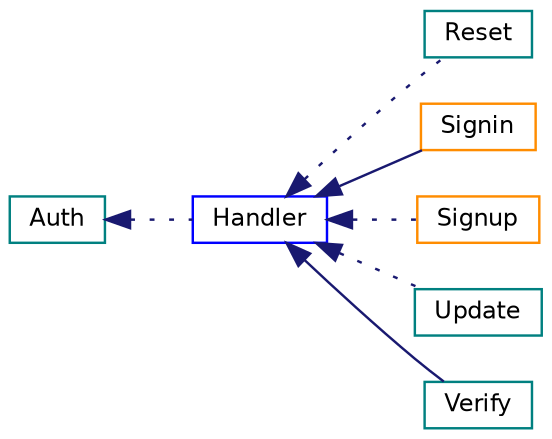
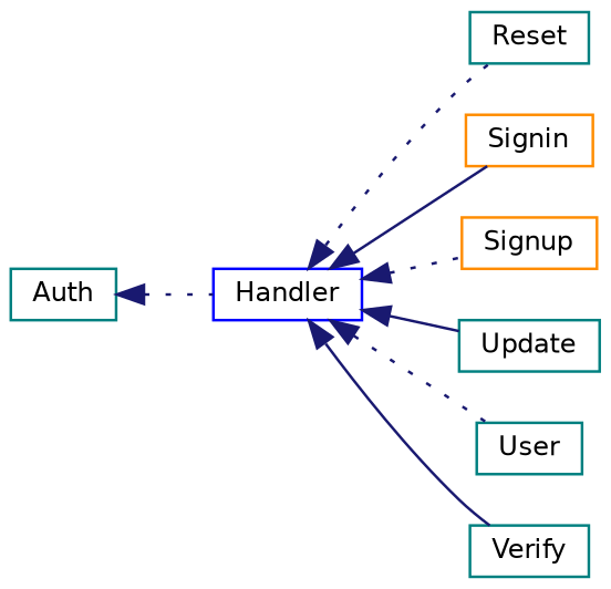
  digraph {
    rankdir=LR
    node [color=teal fillcolor=white fontname=Helvetica fontsize=10 shape=record style=filled]
    edge [color=midnightblue dir=back fontname=Helvetica fontsize=10 labelfontname=Helvetica labelfontsize=10 style=dotted]
    n1 [color=blue height=0.2 label=Handler width=0.4]
    n2 [height=0.2 label=Reset width=0.4]
    n3 [color=darkorange height=0.2 label=Signin width=0.4]
    n4 [color=darkorange height=0.2 label=Signup width=0.4]
    n5 [height=0.2 label=Update width=0.4]
+   n6 [height=0.2 label=User width=0.4]
    n7 [height=0.2 label=Verify width=0.4]
    n8 [height=0.2 label=Auth width=0.4]
    n1 -> n2
    n1 -> n3 [style=solid]
    n1 -> n4
-   n1 -> n5
+   n1 -> n5 [style=solid]
+   n1 -> n6
    n1 -> n7 [style=solid]
    n8 -> n1
  }
